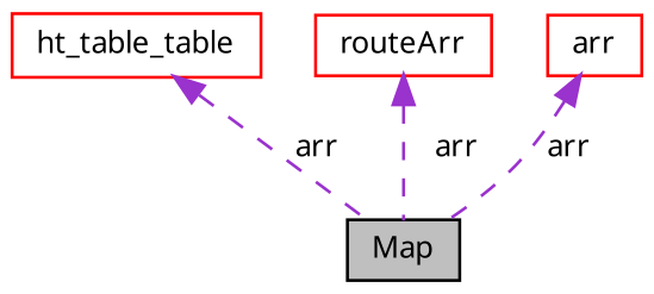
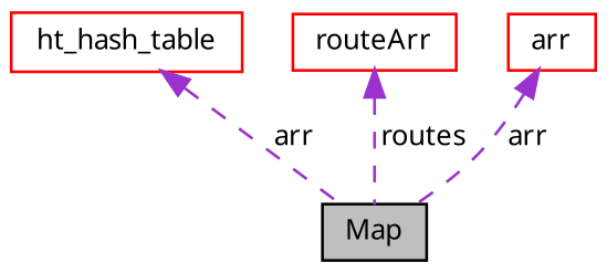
  digraph {
    node [color=red fillcolor=white fontname=Verdana fontsize=10 shape=record style=filled]
    edge [color=darkorchid3 dir=back fontname=Verdana fontsize=10 labelfontname=Verdana labelfontsize=10 style=dashed]
    n1 [color=black fillcolor=grey75 fontcolor=black height=0.2 label=Map width=0.4]
-   n2 [height=0.2 label=ht_table_table width=0.4]
+   n2 [height=0.2 label=ht_hash_table width=0.4]
    n3 [height=0.2 label=routeArr width=0.4]
    n4 [height=0.2 label=arr width=0.4]
    n2 -> n1 [label=" arr"]
-   n3 -> n1 [label=" arr"]
+   n3 -> n1 [label=" routes"]
    n4 -> n1 [label=" arr"]
  }
